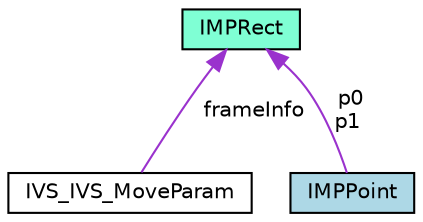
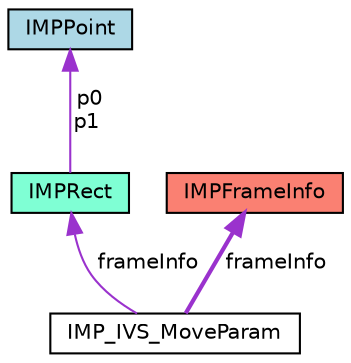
  digraph {
    node [color=black fontname=Helvetica fontsize=10 shape=record style=filled]
    edge [color=darkorchid3 dir=back fontname=Helvetica fontsize=10 labelfontname=Helvetica labelfontsize=10 style=solid]
-   n1 [fillcolor=white fontcolor=black height=0.2 label=IVS_IVS_MoveParam width=0.4]
+   n1 [fillcolor=white fontcolor=black height=0.2 label=IMP_IVS_MoveParam width=0.4]
    n2 [fillcolor=aquamarine height=0.2 label=IMPRect width=0.4]
    n3 [fillcolor=lightblue height=0.2 label=IMPPoint width=0.4]
+   n4 [fillcolor=salmon height=0.2 label=IMPFrameInfo width=0.4]
    n2 -> n1 [label=" frameInfo"]
-   n2 -> n3 [label=" p0\np1"]
+   n3 -> n2 [label=" p0\np1"]
+   n4 -> n1 [label=" frameInfo" style=bold]
  }
